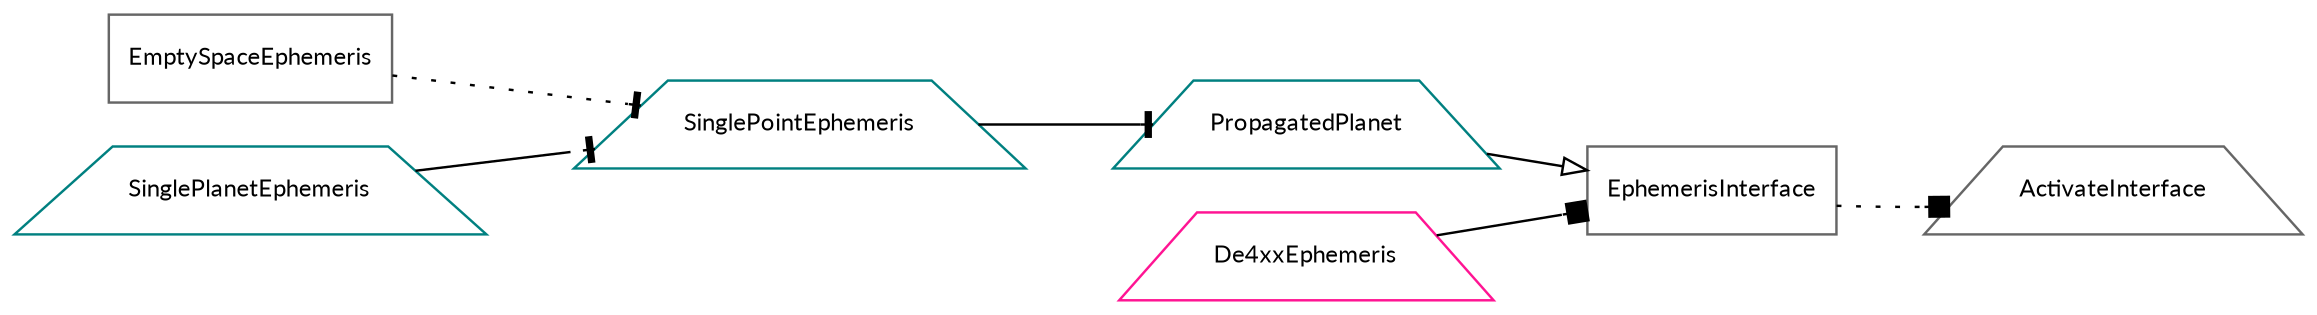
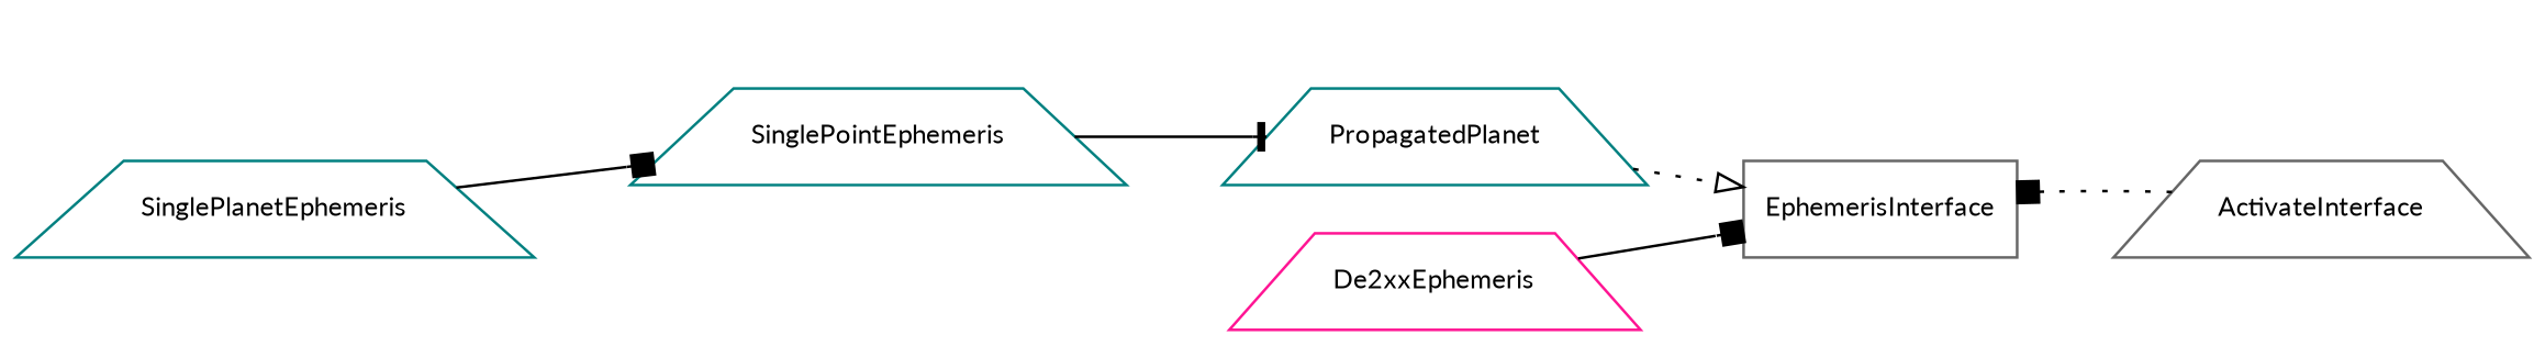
  digraph {
    fontname=Lato
    rankdir=LR
    node [color=gray40 fontname=Lato fontsize=10 shape=trapezium]
    edge [arrowhead=box arrowtail=empty fontname=Lato fontsize=10 style=solid]
    EphemerisInterface [shape=box]
    ActivateInterface
    SinglePointEphemeris [color=teal]
    PropagatedPlanet [color=teal]
-   EmptySpaceEphemeris [shape=box]
    SinglePlanetEphemeris [color=teal]
-   De4xxEphemeris [color=deeppink]
-   EphemerisInterface -> ActivateInterface [style=dotted]
+   De4xxEphemeris [color=deeppink label=De2xxEphemeris]
+   ActivateInterface -> EphemerisInterface [style=dotted]
    SinglePointEphemeris -> PropagatedPlanet [arrowhead=tee]
-   PropagatedPlanet -> EphemerisInterface [arrowhead=onormal]
-   EmptySpaceEphemeris -> SinglePointEphemeris [arrowhead=tee style=dotted]
-   SinglePlanetEphemeris -> SinglePointEphemeris [arrowhead=tee]
+   PropagatedPlanet -> EphemerisInterface [arrowhead=onormal style=dotted]
+   SinglePlanetEphemeris -> SinglePointEphemeris
    De4xxEphemeris -> EphemerisInterface
  }
